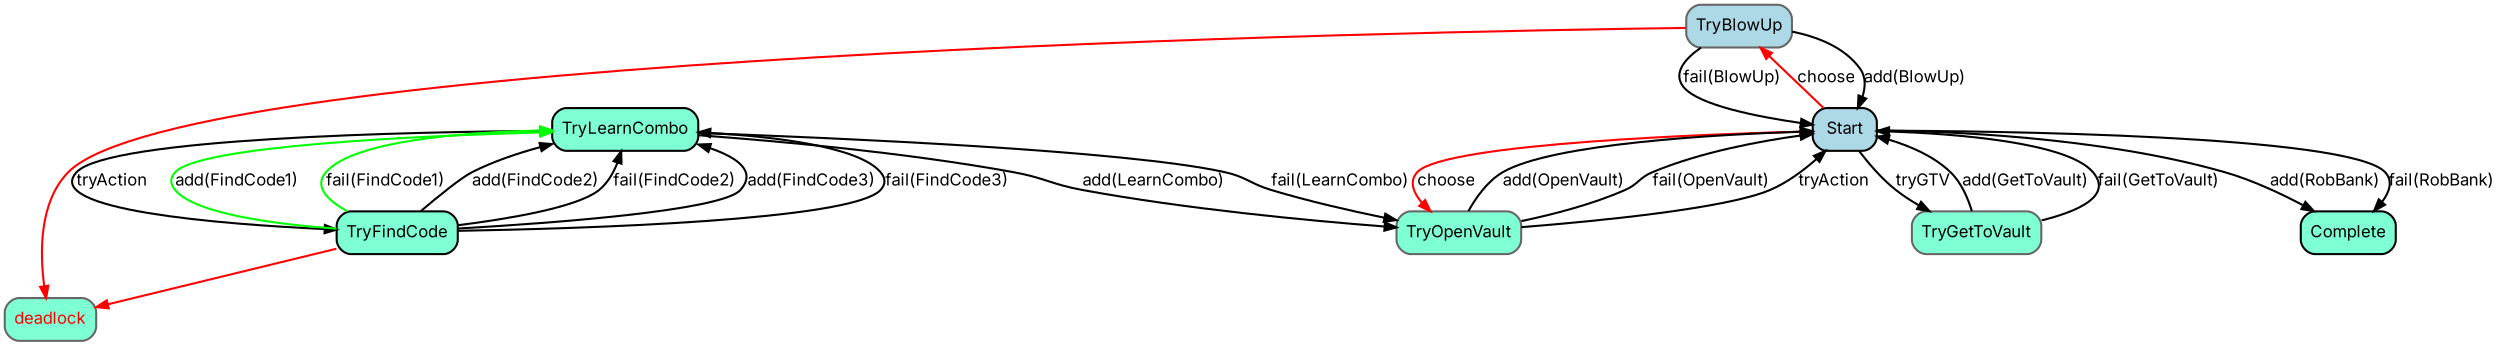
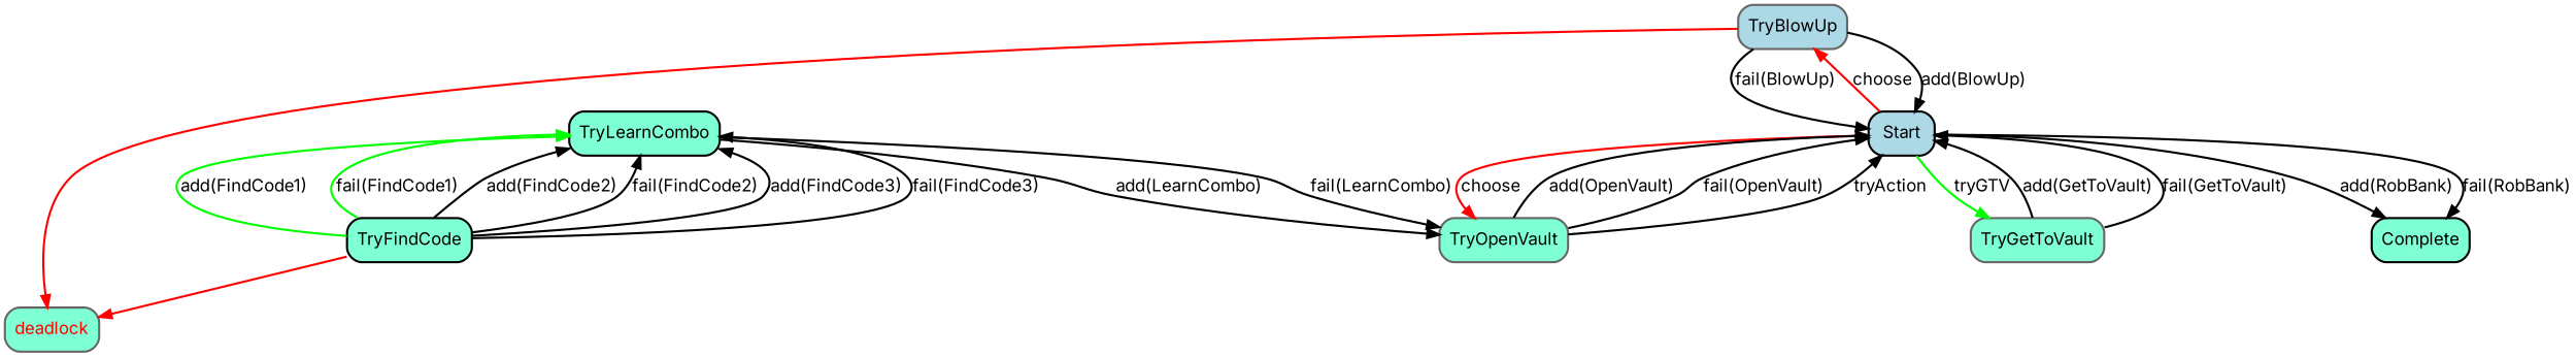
  digraph {
    fontname=Inter
    rankdir=TB
    node [color=gray40 fillcolor=aquamarine fontname=Inter penwidth=1.75 shape=box style="rounded,filled"]
    edge [color=black fontname=Inter penwidth=1.75 style=solid]
    deadlock [fontcolor=red]
    Start [color=black fillcolor=lightblue]
    TryOpenVault
    TryGetToVault
    TryBlowUp [fillcolor=lightblue]
    Complete [color=black]
    TryLearnCombo [color=black]
    TryFindCode [color=black]
    Start -> TryOpenVault [color=red label=choose]
-   Start -> TryGetToVault [label=tryGTV]
+   Start -> TryGetToVault [color=green label=tryGTV]
    Start -> TryBlowUp [color=red label=choose]
    Start -> Complete [label="add(RobBank)"]
    Start -> Complete [label="fail(RobBank)"]
    TryOpenVault -> Start [label="add(OpenVault)"]
    TryOpenVault -> Start [label="fail(OpenVault)"]
    TryOpenVault -> Start [label=tryAction]
    TryGetToVault -> Start [label="add(GetToVault)"]
    TryGetToVault -> Start [label="fail(GetToVault)"]
    TryBlowUp -> deadlock [color=red]
    TryBlowUp -> Start [label="add(BlowUp)"]
    TryBlowUp -> Start [label="fail(BlowUp)"]
    TryLearnCombo -> TryOpenVault [label="add(LearnCombo)"]
    TryLearnCombo -> TryOpenVault [label="fail(LearnCombo)"]
-   TryLearnCombo -> TryFindCode [label=tryAction]
    TryFindCode -> deadlock [color=red]
    TryFindCode -> TryLearnCombo [color=green label="add(FindCode1)"]
    TryFindCode -> TryLearnCombo [color=green label="fail(FindCode1)"]
    TryFindCode -> TryLearnCombo [label="add(FindCode2)"]
    TryFindCode -> TryLearnCombo [label="fail(FindCode2)"]
    TryFindCode -> TryLearnCombo [label="add(FindCode3)"]
    TryFindCode -> TryLearnCombo [label="fail(FindCode3)"]
  }
